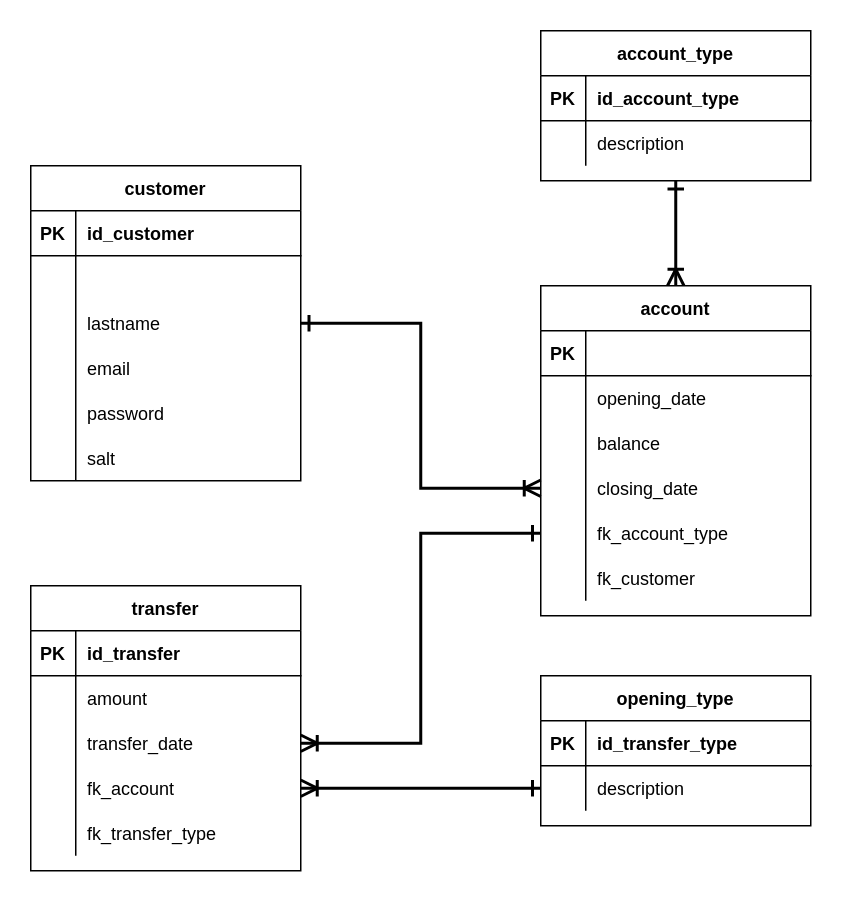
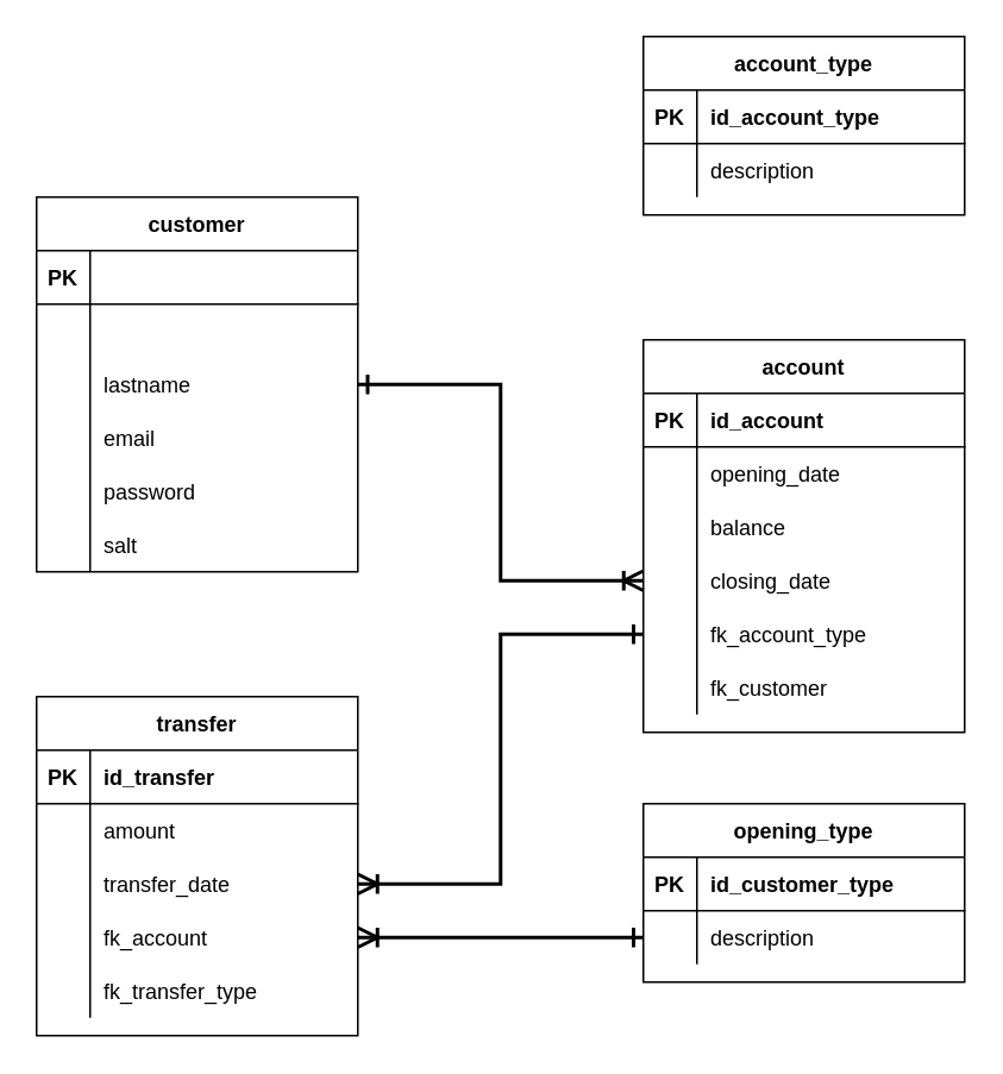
  <mxCell id="0" />
  <mxCell id="1" parent="0" />
  <mxCell id="2" value="customer" style="shape=table;startSize=30;container=1;collapsible=1;childLayout=tableLayout;fixedRows=1;rowLines=0;fontStyle=1;align=center;resizeLast=1;" vertex="1" parent="1"><mxGeometry x="20" y="110" width="180" height="210" as="geometry" /></mxCell>
  <mxCell id="3" value="" style="shape=partialRectangle;collapsible=0;dropTarget=0;pointerEvents=0;fillColor=none;top=0;left=0;bottom=1;right=0;points=[[0,0.5],[1,0.5]];portConstraint=eastwest;" vertex="1" parent="2"><mxGeometry y="30" width="180" height="30" as="geometry" /></mxCell>
  <mxCell id="4" value="PK" style="shape=partialRectangle;connectable=0;fillColor=none;top=0;left=0;bottom=0;right=0;fontStyle=1;overflow=hidden;" vertex="1" parent="3"><mxGeometry width="30" height="30" as="geometry"><mxRectangle width="30" height="30" as="alternateBounds" /></mxGeometry></mxCell>
- <mxCell id="5" value="id_customer" style="shape=partialRectangle;connectable=0;fillColor=none;top=0;left=0;bottom=0;right=0;align=left;spacingLeft=6;fontStyle=1;overflow=hidden;" vertex="1" parent="3"><mxGeometry x="30" width="150" height="30" as="geometry"><mxRectangle width="150" height="30" as="alternateBounds" /></mxGeometry></mxCell>
  <mxCell id="6" value="" style="shape=partialRectangle;collapsible=0;dropTarget=0;pointerEvents=0;fillColor=none;top=0;left=0;bottom=0;right=0;points=[[0,0.5],[1,0.5]];portConstraint=eastwest;" vertex="1" parent="2"><mxGeometry y="60" width="180" height="30" as="geometry" /></mxCell>
  <mxCell id="7" value="" style="shape=partialRectangle;connectable=0;fillColor=none;top=0;left=0;bottom=0;right=0;editable=1;overflow=hidden;" vertex="1" parent="6"><mxGeometry width="30" height="30" as="geometry"><mxRectangle width="30" height="30" as="alternateBounds" /></mxGeometry></mxCell>
  <mxCell id="8" value="" style="shape=partialRectangle;collapsible=0;dropTarget=0;pointerEvents=0;fillColor=none;top=0;left=0;bottom=0;right=0;points=[[0,0.5],[1,0.5]];portConstraint=eastwest;" vertex="1" parent="2"><mxGeometry y="90" width="180" height="30" as="geometry" /></mxCell>
  <mxCell id="9" value="" style="shape=partialRectangle;connectable=0;fillColor=none;top=0;left=0;bottom=0;right=0;editable=1;overflow=hidden;" vertex="1" parent="8"><mxGeometry width="30" height="30" as="geometry"><mxRectangle width="30" height="30" as="alternateBounds" /></mxGeometry></mxCell>
  <mxCell id="10" value="lastname" style="shape=partialRectangle;connectable=0;fillColor=none;top=0;left=0;bottom=0;right=0;align=left;spacingLeft=6;overflow=hidden;" vertex="1" parent="8"><mxGeometry x="30" width="150" height="30" as="geometry"><mxRectangle width="150" height="30" as="alternateBounds" /></mxGeometry></mxCell>
  <mxCell id="11" value="" style="shape=partialRectangle;collapsible=0;dropTarget=0;pointerEvents=0;fillColor=none;top=0;left=0;bottom=0;right=0;points=[[0,0.5],[1,0.5]];portConstraint=eastwest;" vertex="1" parent="2"><mxGeometry y="120" width="180" height="30" as="geometry" /></mxCell>
  <mxCell id="12" value="" style="shape=partialRectangle;connectable=0;fillColor=none;top=0;left=0;bottom=0;right=0;editable=1;overflow=hidden;" vertex="1" parent="11"><mxGeometry width="30" height="30" as="geometry"><mxRectangle width="30" height="30" as="alternateBounds" /></mxGeometry></mxCell>
  <mxCell id="13" value="email" style="shape=partialRectangle;connectable=0;fillColor=none;top=0;left=0;bottom=0;right=0;align=left;spacingLeft=6;overflow=hidden;" vertex="1" parent="11"><mxGeometry x="30" width="150" height="30" as="geometry"><mxRectangle width="150" height="30" as="alternateBounds" /></mxGeometry></mxCell>
  <mxCell id="14" value="" style="shape=partialRectangle;collapsible=0;dropTarget=0;pointerEvents=0;fillColor=none;top=0;left=0;bottom=0;right=0;points=[[0,0.5],[1,0.5]];portConstraint=eastwest;" vertex="1" parent="2"><mxGeometry y="150" width="180" height="30" as="geometry" /></mxCell>
  <mxCell id="15" value="" style="shape=partialRectangle;connectable=0;fillColor=none;top=0;left=0;bottom=0;right=0;editable=1;overflow=hidden;" vertex="1" parent="14"><mxGeometry width="30" height="30" as="geometry"><mxRectangle width="30" height="30" as="alternateBounds" /></mxGeometry></mxCell>
  <mxCell id="16" value="password" style="shape=partialRectangle;connectable=0;fillColor=none;top=0;left=0;bottom=0;right=0;align=left;spacingLeft=6;overflow=hidden;" vertex="1" parent="14"><mxGeometry x="30" width="150" height="30" as="geometry"><mxRectangle width="150" height="30" as="alternateBounds" /></mxGeometry></mxCell>
  <mxCell id="17" value="" style="shape=partialRectangle;collapsible=0;dropTarget=0;pointerEvents=0;fillColor=none;top=0;left=0;bottom=0;right=0;points=[[0,0.5],[1,0.5]];portConstraint=eastwest;" vertex="1" parent="2"><mxGeometry y="180" width="180" height="30" as="geometry" /></mxCell>
  <mxCell id="18" value="" style="shape=partialRectangle;connectable=0;fillColor=none;top=0;left=0;bottom=0;right=0;editable=1;overflow=hidden;" vertex="1" parent="17"><mxGeometry width="30" height="30" as="geometry"><mxRectangle width="30" height="30" as="alternateBounds" /></mxGeometry></mxCell>
  <mxCell id="19" value="salt" style="shape=partialRectangle;connectable=0;fillColor=none;top=0;left=0;bottom=0;right=0;align=left;spacingLeft=6;overflow=hidden;" vertex="1" parent="17"><mxGeometry x="30" width="150" height="30" as="geometry"><mxRectangle width="150" height="30" as="alternateBounds" /></mxGeometry></mxCell>
- <mxCell id="20" style="edgeStyle=orthogonalEdgeStyle;rounded=0;jumpSize=6;orthogonalLoop=1;jettySize=auto;html=1;exitX=0.5;exitY=1;exitDx=0;exitDy=0;entryX=0.5;entryY=0;entryDx=0;entryDy=0;startSize=8;endSize=8;strokeWidth=2;startArrow=ERone;startFill=0;endArrow=ERoneToMany;endFill=0;" edge="1" parent="1" source="21" target="28"><mxGeometry relative="1" as="geometry" /></mxCell>
  <mxCell id="21" value="account_type" style="shape=table;startSize=30;container=1;collapsible=1;childLayout=tableLayout;fixedRows=1;rowLines=0;fontStyle=1;align=center;resizeLast=1;rounded=0;" vertex="1" parent="1"><mxGeometry x="360" y="20" width="180" height="100" as="geometry" /></mxCell>
  <mxCell id="22" value="" style="shape=partialRectangle;collapsible=0;dropTarget=0;pointerEvents=0;fillColor=none;top=0;left=0;bottom=1;right=0;points=[[0,0.5],[1,0.5]];portConstraint=eastwest;rounded=0;" vertex="1" parent="21"><mxGeometry y="30" width="180" height="30" as="geometry" /></mxCell>
  <mxCell id="23" value="PK" style="shape=partialRectangle;connectable=0;fillColor=none;top=0;left=0;bottom=0;right=0;fontStyle=1;overflow=hidden;rounded=0;" vertex="1" parent="22"><mxGeometry width="30" height="30" as="geometry"><mxRectangle width="30" height="30" as="alternateBounds" /></mxGeometry></mxCell>
  <mxCell id="24" value="id_account_type" style="shape=partialRectangle;connectable=0;fillColor=none;top=0;left=0;bottom=0;right=0;align=left;spacingLeft=6;fontStyle=1;overflow=hidden;rounded=0;" vertex="1" parent="22"><mxGeometry x="30" width="150" height="30" as="geometry"><mxRectangle width="150" height="30" as="alternateBounds" /></mxGeometry></mxCell>
  <mxCell id="25" value="" style="shape=partialRectangle;collapsible=0;dropTarget=0;pointerEvents=0;fillColor=none;top=0;left=0;bottom=0;right=0;points=[[0,0.5],[1,0.5]];portConstraint=eastwest;rounded=0;" vertex="1" parent="21"><mxGeometry y="60" width="180" height="30" as="geometry" /></mxCell>
  <mxCell id="26" value="" style="shape=partialRectangle;connectable=0;fillColor=none;top=0;left=0;bottom=0;right=0;editable=1;overflow=hidden;rounded=0;" vertex="1" parent="25"><mxGeometry width="30" height="30" as="geometry"><mxRectangle width="30" height="30" as="alternateBounds" /></mxGeometry></mxCell>
  <mxCell id="27" value="description" style="shape=partialRectangle;connectable=0;fillColor=none;top=0;left=0;bottom=0;right=0;align=left;spacingLeft=6;overflow=hidden;rounded=0;" vertex="1" parent="25"><mxGeometry x="30" width="150" height="30" as="geometry"><mxRectangle width="150" height="30" as="alternateBounds" /></mxGeometry></mxCell>
  <mxCell id="28" value="account" style="shape=table;startSize=30;container=1;collapsible=1;childLayout=tableLayout;fixedRows=1;rowLines=0;fontStyle=1;align=center;resizeLast=1;rounded=0;" vertex="1" parent="1"><mxGeometry x="360" y="190" width="180" height="220" as="geometry" /></mxCell>
  <mxCell id="29" value="" style="shape=partialRectangle;collapsible=0;dropTarget=0;pointerEvents=0;fillColor=none;top=0;left=0;bottom=1;right=0;points=[[0,0.5],[1,0.5]];portConstraint=eastwest;rounded=0;" vertex="1" parent="28"><mxGeometry y="30" width="180" height="30" as="geometry" /></mxCell>
  <mxCell id="30" value="PK" style="shape=partialRectangle;connectable=0;fillColor=none;top=0;left=0;bottom=0;right=0;fontStyle=1;overflow=hidden;rounded=0;" vertex="1" parent="29"><mxGeometry width="30" height="30" as="geometry"><mxRectangle width="30" height="30" as="alternateBounds" /></mxGeometry></mxCell>
+ <mxCell id="31" value="id_account" style="shape=partialRectangle;connectable=0;fillColor=none;top=0;left=0;bottom=0;right=0;align=left;spacingLeft=6;fontStyle=1;overflow=hidden;rounded=0;" vertex="1" parent="29"><mxGeometry x="30" width="150" height="30" as="geometry"><mxRectangle width="150" height="30" as="alternateBounds" /></mxGeometry></mxCell>
  <mxCell id="32" value="" style="shape=partialRectangle;collapsible=0;dropTarget=0;pointerEvents=0;fillColor=none;top=0;left=0;bottom=0;right=0;points=[[0,0.5],[1,0.5]];portConstraint=eastwest;rounded=0;" vertex="1" parent="28"><mxGeometry y="60" width="180" height="30" as="geometry" /></mxCell>
  <mxCell id="33" value="" style="shape=partialRectangle;connectable=0;fillColor=none;top=0;left=0;bottom=0;right=0;editable=1;overflow=hidden;rounded=0;" vertex="1" parent="32"><mxGeometry width="30" height="30" as="geometry"><mxRectangle width="30" height="30" as="alternateBounds" /></mxGeometry></mxCell>
  <mxCell id="34" value="opening_date" style="shape=partialRectangle;connectable=0;fillColor=none;top=0;left=0;bottom=0;right=0;align=left;spacingLeft=6;overflow=hidden;rounded=0;" vertex="1" parent="32"><mxGeometry x="30" width="150" height="30" as="geometry"><mxRectangle width="150" height="30" as="alternateBounds" /></mxGeometry></mxCell>
  <mxCell id="35" value="" style="shape=partialRectangle;collapsible=0;dropTarget=0;pointerEvents=0;fillColor=none;top=0;left=0;bottom=0;right=0;points=[[0,0.5],[1,0.5]];portConstraint=eastwest;rounded=0;" vertex="1" parent="28"><mxGeometry y="90" width="180" height="30" as="geometry" /></mxCell>
  <mxCell id="36" value="" style="shape=partialRectangle;connectable=0;fillColor=none;top=0;left=0;bottom=0;right=0;editable=1;overflow=hidden;rounded=0;" vertex="1" parent="35"><mxGeometry width="30" height="30" as="geometry"><mxRectangle width="30" height="30" as="alternateBounds" /></mxGeometry></mxCell>
  <mxCell id="37" value="balance" style="shape=partialRectangle;connectable=0;fillColor=none;top=0;left=0;bottom=0;right=0;align=left;spacingLeft=6;overflow=hidden;rounded=0;" vertex="1" parent="35"><mxGeometry x="30" width="150" height="30" as="geometry"><mxRectangle width="150" height="30" as="alternateBounds" /></mxGeometry></mxCell>
  <mxCell id="38" value="" style="shape=partialRectangle;collapsible=0;dropTarget=0;pointerEvents=0;fillColor=none;top=0;left=0;bottom=0;right=0;points=[[0,0.5],[1,0.5]];portConstraint=eastwest;rounded=0;" vertex="1" parent="28"><mxGeometry y="120" width="180" height="30" as="geometry" /></mxCell>
  <mxCell id="39" value="" style="shape=partialRectangle;connectable=0;fillColor=none;top=0;left=0;bottom=0;right=0;editable=1;overflow=hidden;rounded=0;" vertex="1" parent="38"><mxGeometry width="30" height="30" as="geometry"><mxRectangle width="30" height="30" as="alternateBounds" /></mxGeometry></mxCell>
  <mxCell id="40" value="closing_date" style="shape=partialRectangle;connectable=0;fillColor=none;top=0;left=0;bottom=0;right=0;align=left;spacingLeft=6;overflow=hidden;rounded=0;" vertex="1" parent="38"><mxGeometry x="30" width="150" height="30" as="geometry"><mxRectangle width="150" height="30" as="alternateBounds" /></mxGeometry></mxCell>
  <mxCell id="41" style="shape=partialRectangle;collapsible=0;dropTarget=0;pointerEvents=0;fillColor=none;top=0;left=0;bottom=0;right=0;points=[[0,0.5],[1,0.5]];portConstraint=eastwest;rounded=0;" vertex="1" parent="28"><mxGeometry y="150" width="180" height="30" as="geometry" /></mxCell>
  <mxCell id="42" style="shape=partialRectangle;connectable=0;fillColor=none;top=0;left=0;bottom=0;right=0;editable=1;overflow=hidden;rounded=0;" vertex="1" parent="41"><mxGeometry width="30" height="30" as="geometry"><mxRectangle width="30" height="30" as="alternateBounds" /></mxGeometry></mxCell>
  <mxCell id="43" value="fk_account_type" style="shape=partialRectangle;connectable=0;fillColor=none;top=0;left=0;bottom=0;right=0;align=left;spacingLeft=6;overflow=hidden;rounded=0;" vertex="1" parent="41"><mxGeometry x="30" width="150" height="30" as="geometry"><mxRectangle width="150" height="30" as="alternateBounds" /></mxGeometry></mxCell>
  <mxCell id="44" style="shape=partialRectangle;collapsible=0;dropTarget=0;pointerEvents=0;fillColor=none;top=0;left=0;bottom=0;right=0;points=[[0,0.5],[1,0.5]];portConstraint=eastwest;rounded=0;" vertex="1" parent="28"><mxGeometry y="180" width="180" height="30" as="geometry" /></mxCell>
  <mxCell id="45" style="shape=partialRectangle;connectable=0;fillColor=none;top=0;left=0;bottom=0;right=0;editable=1;overflow=hidden;rounded=0;" vertex="1" parent="44"><mxGeometry width="30" height="30" as="geometry"><mxRectangle width="30" height="30" as="alternateBounds" /></mxGeometry></mxCell>
  <mxCell id="46" value="fk_customer" style="shape=partialRectangle;connectable=0;fillColor=none;top=0;left=0;bottom=0;right=0;align=left;spacingLeft=6;overflow=hidden;rounded=0;" vertex="1" parent="44"><mxGeometry x="30" width="150" height="30" as="geometry"><mxRectangle width="150" height="30" as="alternateBounds" /></mxGeometry></mxCell>
  <mxCell id="47" value="transfer" style="shape=table;startSize=30;container=1;collapsible=1;childLayout=tableLayout;fixedRows=1;rowLines=0;fontStyle=1;align=center;resizeLast=1;rounded=0;" vertex="1" parent="1"><mxGeometry x="20" y="390" width="180" height="190" as="geometry" /></mxCell>
  <mxCell id="48" value="" style="shape=partialRectangle;collapsible=0;dropTarget=0;pointerEvents=0;fillColor=none;top=0;left=0;bottom=1;right=0;points=[[0,0.5],[1,0.5]];portConstraint=eastwest;rounded=0;" vertex="1" parent="47"><mxGeometry y="30" width="180" height="30" as="geometry" /></mxCell>
  <mxCell id="49" value="PK" style="shape=partialRectangle;connectable=0;fillColor=none;top=0;left=0;bottom=0;right=0;fontStyle=1;overflow=hidden;rounded=0;" vertex="1" parent="48"><mxGeometry width="30" height="30" as="geometry"><mxRectangle width="30" height="30" as="alternateBounds" /></mxGeometry></mxCell>
  <mxCell id="50" value="id_transfer" style="shape=partialRectangle;connectable=0;fillColor=none;top=0;left=0;bottom=0;right=0;align=left;spacingLeft=6;fontStyle=1;overflow=hidden;rounded=0;" vertex="1" parent="48"><mxGeometry x="30" width="150" height="30" as="geometry"><mxRectangle width="150" height="30" as="alternateBounds" /></mxGeometry></mxCell>
  <mxCell id="51" value="" style="shape=partialRectangle;collapsible=0;dropTarget=0;pointerEvents=0;fillColor=none;top=0;left=0;bottom=0;right=0;points=[[0,0.5],[1,0.5]];portConstraint=eastwest;rounded=0;" vertex="1" parent="47"><mxGeometry y="60" width="180" height="30" as="geometry" /></mxCell>
  <mxCell id="52" value="" style="shape=partialRectangle;connectable=0;fillColor=none;top=0;left=0;bottom=0;right=0;editable=1;overflow=hidden;rounded=0;" vertex="1" parent="51"><mxGeometry width="30" height="30" as="geometry"><mxRectangle width="30" height="30" as="alternateBounds" /></mxGeometry></mxCell>
  <mxCell id="53" value="amount" style="shape=partialRectangle;connectable=0;fillColor=none;top=0;left=0;bottom=0;right=0;align=left;spacingLeft=6;overflow=hidden;rounded=0;" vertex="1" parent="51"><mxGeometry x="30" width="150" height="30" as="geometry"><mxRectangle width="150" height="30" as="alternateBounds" /></mxGeometry></mxCell>
  <mxCell id="54" value="" style="shape=partialRectangle;collapsible=0;dropTarget=0;pointerEvents=0;fillColor=none;top=0;left=0;bottom=0;right=0;points=[[0,0.5],[1,0.5]];portConstraint=eastwest;rounded=0;" vertex="1" parent="47"><mxGeometry y="90" width="180" height="30" as="geometry" /></mxCell>
  <mxCell id="55" value="" style="shape=partialRectangle;connectable=0;fillColor=none;top=0;left=0;bottom=0;right=0;editable=1;overflow=hidden;rounded=0;" vertex="1" parent="54"><mxGeometry width="30" height="30" as="geometry"><mxRectangle width="30" height="30" as="alternateBounds" /></mxGeometry></mxCell>
  <mxCell id="56" value="transfer_date" style="shape=partialRectangle;connectable=0;fillColor=none;top=0;left=0;bottom=0;right=0;align=left;spacingLeft=6;overflow=hidden;rounded=0;" vertex="1" parent="54"><mxGeometry x="30" width="150" height="30" as="geometry"><mxRectangle width="150" height="30" as="alternateBounds" /></mxGeometry></mxCell>
  <mxCell id="57" value="" style="shape=partialRectangle;collapsible=0;dropTarget=0;pointerEvents=0;fillColor=none;top=0;left=0;bottom=0;right=0;points=[[0,0.5],[1,0.5]];portConstraint=eastwest;rounded=0;" vertex="1" parent="47"><mxGeometry y="120" width="180" height="30" as="geometry" /></mxCell>
  <mxCell id="58" value="" style="shape=partialRectangle;connectable=0;fillColor=none;top=0;left=0;bottom=0;right=0;editable=1;overflow=hidden;rounded=0;" vertex="1" parent="57"><mxGeometry width="30" height="30" as="geometry"><mxRectangle width="30" height="30" as="alternateBounds" /></mxGeometry></mxCell>
  <mxCell id="59" value="fk_account" style="shape=partialRectangle;connectable=0;fillColor=none;top=0;left=0;bottom=0;right=0;align=left;spacingLeft=6;overflow=hidden;rounded=0;" vertex="1" parent="57"><mxGeometry x="30" width="150" height="30" as="geometry"><mxRectangle width="150" height="30" as="alternateBounds" /></mxGeometry></mxCell>
  <mxCell id="60" style="shape=partialRectangle;collapsible=0;dropTarget=0;pointerEvents=0;fillColor=none;top=0;left=0;bottom=0;right=0;points=[[0,0.5],[1,0.5]];portConstraint=eastwest;rounded=0;" vertex="1" parent="47"><mxGeometry y="150" width="180" height="30" as="geometry" /></mxCell>
  <mxCell id="61" style="shape=partialRectangle;connectable=0;fillColor=none;top=0;left=0;bottom=0;right=0;editable=1;overflow=hidden;rounded=0;" vertex="1" parent="60"><mxGeometry width="30" height="30" as="geometry"><mxRectangle width="30" height="30" as="alternateBounds" /></mxGeometry></mxCell>
  <mxCell id="62" value="fk_transfer_type" style="shape=partialRectangle;connectable=0;fillColor=none;top=0;left=0;bottom=0;right=0;align=left;spacingLeft=6;overflow=hidden;rounded=0;" vertex="1" parent="60"><mxGeometry x="30" width="150" height="30" as="geometry"><mxRectangle width="150" height="30" as="alternateBounds" /></mxGeometry></mxCell>
  <mxCell id="63" value="opening_type" style="shape=table;startSize=30;container=1;collapsible=1;childLayout=tableLayout;fixedRows=1;rowLines=0;fontStyle=1;align=center;resizeLast=1;rounded=0;" vertex="1" parent="1"><mxGeometry x="360" y="450" width="180" height="100" as="geometry" /></mxCell>
  <mxCell id="64" value="" style="shape=partialRectangle;collapsible=0;dropTarget=0;pointerEvents=0;fillColor=none;top=0;left=0;bottom=1;right=0;points=[[0,0.5],[1,0.5]];portConstraint=eastwest;rounded=0;" vertex="1" parent="63"><mxGeometry y="30" width="180" height="30" as="geometry" /></mxCell>
  <mxCell id="65" value="PK" style="shape=partialRectangle;connectable=0;fillColor=none;top=0;left=0;bottom=0;right=0;fontStyle=1;overflow=hidden;rounded=0;" vertex="1" parent="64"><mxGeometry width="30" height="30" as="geometry"><mxRectangle width="30" height="30" as="alternateBounds" /></mxGeometry></mxCell>
- <mxCell id="66" value="id_transfer_type" style="shape=partialRectangle;connectable=0;fillColor=none;top=0;left=0;bottom=0;right=0;align=left;spacingLeft=6;fontStyle=1;overflow=hidden;rounded=0;" vertex="1" parent="64"><mxGeometry x="30" width="150" height="30" as="geometry"><mxRectangle width="150" height="30" as="alternateBounds" /></mxGeometry></mxCell>
+ <mxCell id="66" value="id_customer_type" style="shape=partialRectangle;connectable=0;fillColor=none;top=0;left=0;bottom=0;right=0;align=left;spacingLeft=6;fontStyle=1;overflow=hidden;rounded=0;" vertex="1" parent="64"><mxGeometry x="30" width="150" height="30" as="geometry"><mxRectangle width="150" height="30" as="alternateBounds" /></mxGeometry></mxCell>
  <mxCell id="67" value="" style="shape=partialRectangle;collapsible=0;dropTarget=0;pointerEvents=0;fillColor=none;top=0;left=0;bottom=0;right=0;points=[[0,0.5],[1,0.5]];portConstraint=eastwest;rounded=0;" vertex="1" parent="63"><mxGeometry y="60" width="180" height="30" as="geometry" /></mxCell>
  <mxCell id="68" value="" style="shape=partialRectangle;connectable=0;fillColor=none;top=0;left=0;bottom=0;right=0;editable=1;overflow=hidden;rounded=0;" vertex="1" parent="67"><mxGeometry width="30" height="30" as="geometry"><mxRectangle width="30" height="30" as="alternateBounds" /></mxGeometry></mxCell>
  <mxCell id="69" value="description" style="shape=partialRectangle;connectable=0;fillColor=none;top=0;left=0;bottom=0;right=0;align=left;spacingLeft=6;overflow=hidden;rounded=0;" vertex="1" parent="67"><mxGeometry x="30" width="150" height="30" as="geometry"><mxRectangle width="150" height="30" as="alternateBounds" /></mxGeometry></mxCell>
  <mxCell id="70" style="edgeStyle=orthogonalEdgeStyle;rounded=0;jumpSize=6;orthogonalLoop=1;jettySize=auto;html=1;exitX=1;exitY=0.5;exitDx=0;exitDy=0;entryX=0;entryY=0.5;entryDx=0;entryDy=0;startArrow=ERone;startFill=0;endArrow=ERoneToMany;endFill=0;startSize=8;endSize=8;strokeWidth=2;" edge="1" parent="1" source="8" target="38"><mxGeometry relative="1" as="geometry" /></mxCell>
  <mxCell id="71" style="edgeStyle=orthogonalEdgeStyle;rounded=0;jumpSize=6;orthogonalLoop=1;jettySize=auto;html=1;exitX=0;exitY=0.5;exitDx=0;exitDy=0;entryX=1;entryY=0.5;entryDx=0;entryDy=0;startArrow=ERone;startFill=0;endArrow=ERoneToMany;endFill=0;startSize=8;endSize=8;strokeWidth=2;" edge="1" parent="1" source="41" target="54"><mxGeometry relative="1" as="geometry" /></mxCell>
  <mxCell id="72" style="edgeStyle=orthogonalEdgeStyle;rounded=0;jumpSize=6;orthogonalLoop=1;jettySize=auto;html=1;exitX=0;exitY=0.5;exitDx=0;exitDy=0;entryX=1;entryY=0.5;entryDx=0;entryDy=0;startArrow=ERone;startFill=0;endArrow=ERoneToMany;endFill=0;startSize=8;endSize=8;strokeWidth=2;" edge="1" parent="1" source="67" target="57"><mxGeometry relative="1" as="geometry" /></mxCell>
